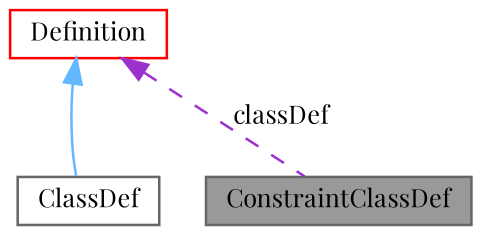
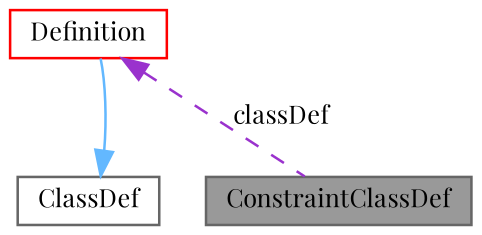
  digraph {
    fontname="Playfair Display"
    node [color=gray40 fillcolor=white fontname="Playfair Display" fontsize=10 shape=box style=filled]
    edge [dir=back fontname="Playfair Display" fontsize=10 labelfontname=Helvetica labelfontsize=10]
    n1 [fillcolor=grey60 fontcolor=black height=0.2 label=ConstraintClassDef width=0.4]
    n2 [height=0.2 label=ClassDef width=0.4]
    n3 [color=red height=0.2 label=Definition width=0.4]
    n3 -> n1 [color=darkorchid3 label=" classDef" style=dashed]
-   n3 -> n2 [color=steelblue1 style=solid]
+   n2 -> n3 [color=steelblue1 style=solid]
  }
